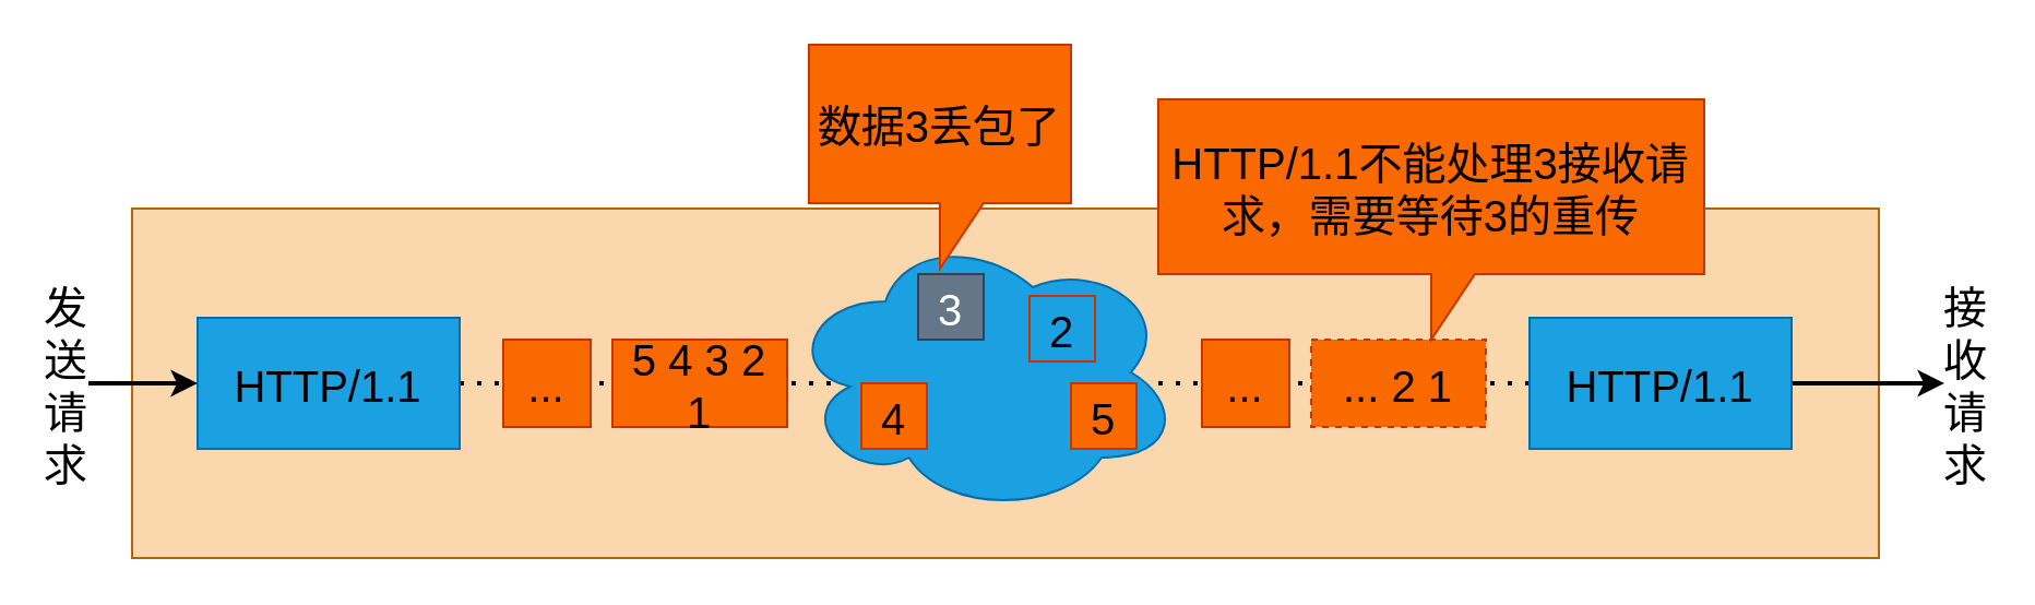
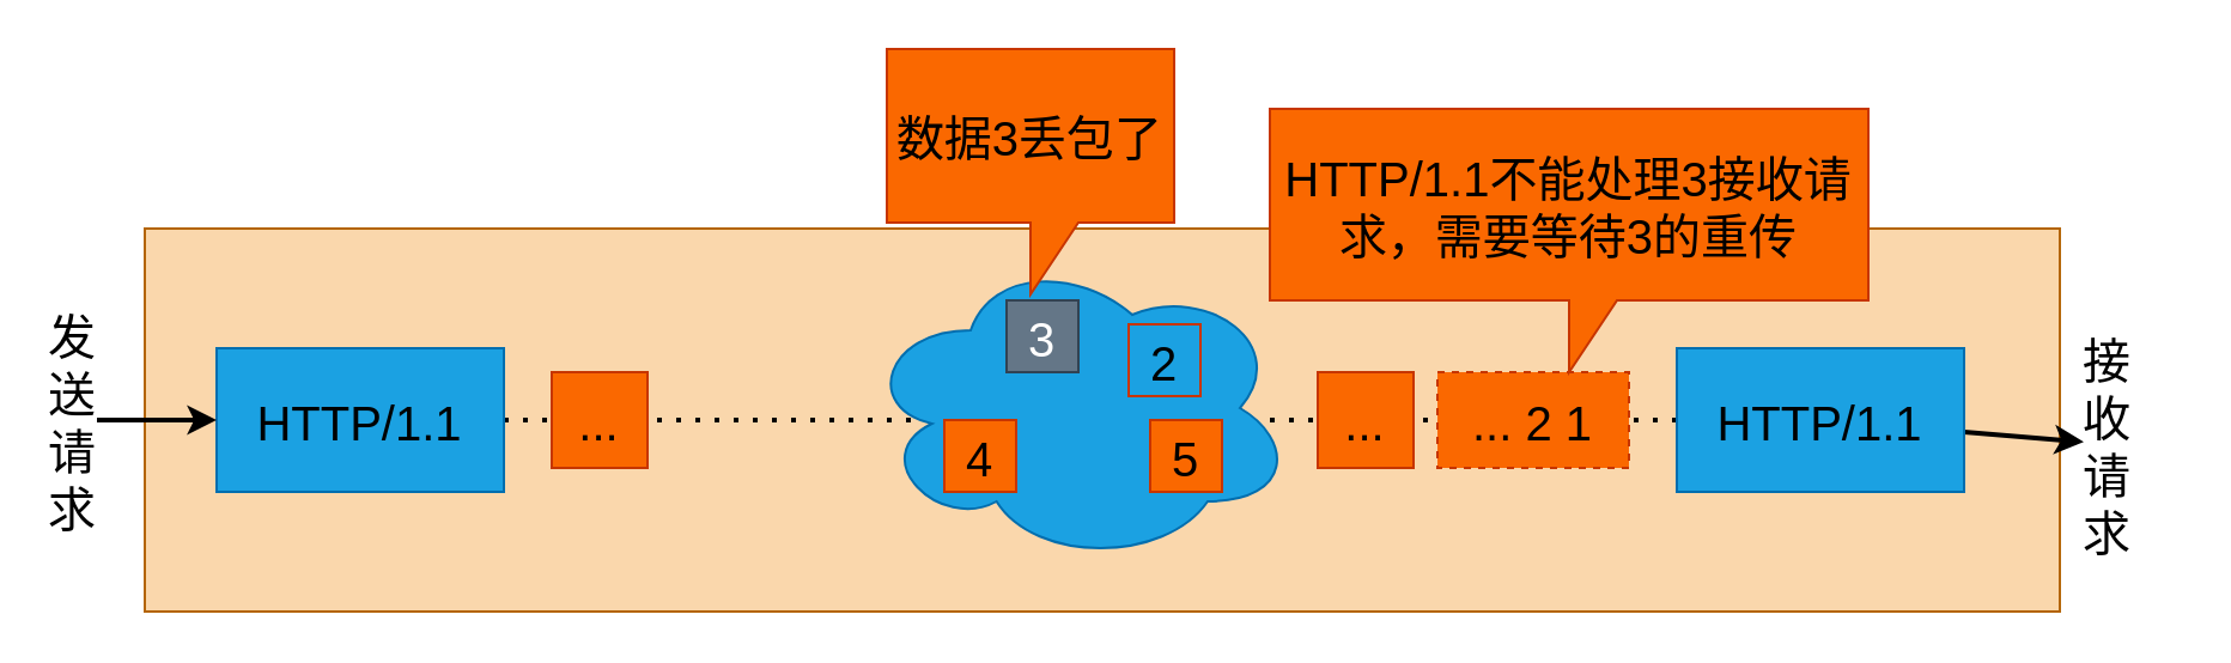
  <mxCell id="0" />
  <mxCell id="1" parent="0" />
  <mxCell id="2" value="" style="rounded=0;whiteSpace=wrap;fillColor=#fad7ac;strokeColor=#b46504;fontSize=20;spacingTop=2;spacingLeft=2;spacingRight=2;" parent="1" vertex="1"><mxGeometry x="60" y="95" width="800" height="160" as="geometry" /></mxCell>
  <mxCell id="3" value="" style="endArrow=none;dashed=1;dashPattern=1 3;strokeWidth=2;strokeColor=#000000;fontSize=20;fontColor=#000000;exitX=1;exitY=0.5;exitDx=0;exitDy=0;entryX=0;entryY=0.5;entryDx=0;entryDy=0;spacingTop=2;spacingLeft=2;spacingRight=2;" parent="1" source="4" target="14" edge="1"><mxGeometry width="50" height="50" relative="1" as="geometry"><mxPoint x="330" y="265" as="sourcePoint" /><mxPoint x="380" y="215" as="targetPoint" /></mxGeometry></mxCell>
  <mxCell id="4" value="HTTP/1.1" style="rounded=0;whiteSpace=wrap;fillColor=#1ba1e2;strokeColor=#006EAF;fontColor=#000000;fontSize=20;spacingTop=2;spacingLeft=2;spacingRight=2;" parent="1" vertex="1"><mxGeometry x="90" y="145" width="120" height="60" as="geometry" /></mxCell>
  <mxCell id="5" value="..." style="rounded=0;whiteSpace=wrap;fontColor=#000000;fillColor=#fa6800;strokeColor=#C73500;fontSize=20;spacingTop=2;spacingLeft=2;spacingRight=2;" parent="1" vertex="1"><mxGeometry x="230" y="155" width="40" height="40" as="geometry" /></mxCell>
- <mxCell id="6" value="5 4 3 2 1" style="rounded=0;whiteSpace=wrap;fontColor=#000000;fillColor=#fa6800;strokeColor=#C73500;fontSize=20;spacingTop=2;spacingLeft=2;spacingRight=2;" parent="1" vertex="1"><mxGeometry x="280" y="155" width="80" height="40" as="geometry" /></mxCell>
  <mxCell id="7" value="" style="ellipse;shape=cloud;whiteSpace=wrap;fontColor=#ffffff;fillColor=#1ba1e2;strokeColor=#006EAF;fontSize=20;spacingTop=2;spacingLeft=2;spacingRight=2;" parent="1" vertex="1"><mxGeometry x="360" y="105" width="180" height="130" as="geometry" /></mxCell>
  <mxCell id="8" value="3" style="rounded=0;whiteSpace=wrap;fontColor=#ffffff;fillColor=#647687;strokeColor=#314354;fontSize=20;spacingTop=2;spacingLeft=2;spacingRight=2;" parent="1" vertex="1"><mxGeometry x="420" y="125" width="30" height="30" as="geometry" /></mxCell>
  <mxCell id="9" value="2" style="rounded=0;whiteSpace=wrap;fontColor=#000000;fillColor=#1ba1e2;strokeColor=#C73500;fontSize=20;spacingTop=2;spacingLeft=2;spacingRight=2;" parent="1" vertex="1"><mxGeometry x="471" y="135" width="30" height="30" as="geometry" /></mxCell>
- <mxCell id="10" value="5" style="rounded=0;whiteSpace=wrap;fontColor=#000000;fillColor=#fa6800;strokeColor=#C73500;fontSize=20;spacingTop=2;spacingLeft=2;spacingRight=2;" parent="1" vertex="1"><mxGeometry x="490" y="175" width="30" height="30" as="geometry" /></mxCell>
+ <mxCell id="10" value="5" style="rounded=0;whiteSpace=wrap;fontColor=#000000;fillColor=#fa6800;strokeColor=#C73500;fontSize=20;spacingTop=2;spacingLeft=2;spacingRight=2;" parent="1" vertex="1"><mxGeometry x="480" y="175" width="30" height="30" as="geometry" /></mxCell>
  <mxCell id="11" value="... 2 1" style="rounded=0;whiteSpace=wrap;fontColor=#000000;fillColor=#fa6800;strokeColor=#C73500;fontSize=20;spacingTop=2;spacingLeft=2;spacingRight=2;dashed=1;" parent="1" vertex="1"><mxGeometry x="600" y="155" width="80" height="40" as="geometry" /></mxCell>
  <mxCell id="12" value="..." style="rounded=0;whiteSpace=wrap;fontColor=#000000;fillColor=#fa6800;strokeColor=#C73500;fontSize=20;spacingTop=2;spacingLeft=2;spacingRight=2;" parent="1" vertex="1"><mxGeometry x="550" y="155" width="40" height="40" as="geometry" /></mxCell>
  <mxCell id="13" value="" style="edgeStyle=none;fontSize=20;fontColor=#000000;strokeWidth=2;strokeColor=#000000;spacingTop=2;spacingLeft=2;spacingRight=2;" parent="1" source="14" target="17" edge="1"><mxGeometry relative="1" as="geometry" /></mxCell>
  <mxCell id="14" value="HTTP/1.1" style="rounded=0;whiteSpace=wrap;fillColor=#1ba1e2;strokeColor=#006EAF;fontColor=#000000;fontSize=20;spacingTop=2;spacingLeft=2;spacingRight=2;" parent="1" vertex="1"><mxGeometry x="700" y="145" width="120" height="60" as="geometry" /></mxCell>
  <mxCell id="15" value="" style="edgeStyle=none;fontSize=20;fontColor=#000000;strokeWidth=2;strokeColor=#000000;spacingTop=2;spacingLeft=2;spacingRight=2;" parent="1" source="16" target="4" edge="1"><mxGeometry relative="1" as="geometry" /></mxCell>
  <mxCell id="16" value="发送请求" style="text;strokeColor=none;fillColor=none;align=center;verticalAlign=middle;whiteSpace=wrap;rounded=0;fontColor=#000000;fontSize=20;spacingTop=2;spacingLeft=2;spacingRight=2;" parent="1" vertex="1"><mxGeometry x="20" y="140" width="20" height="70" as="geometry" /></mxCell>
- <mxCell id="17" value="接收请求" style="text;strokeColor=none;fillColor=none;align=center;verticalAlign=middle;whiteSpace=wrap;rounded=0;fontColor=#000000;fontSize=20;spacingTop=2;spacingLeft=2;spacingRight=2;" parent="1" vertex="1"><mxGeometry x="890" y="122.5" width="20" height="105" as="geometry" /></mxCell>
+ <mxCell id="17" value="接收请求" style="text;strokeColor=none;fillColor=none;align=center;verticalAlign=middle;whiteSpace=wrap;rounded=0;fontColor=#000000;fontSize=20;spacingTop=2;spacingLeft=2;spacingRight=2;" parent="1" vertex="1"><mxGeometry x="870" y="132.5" width="20" height="105" as="geometry" /></mxCell>
  <mxCell id="18" value="4" style="rounded=0;whiteSpace=wrap;fontColor=#000000;fillColor=#fa6800;strokeColor=#C73500;fontSize=20;spacingTop=2;spacingLeft=2;spacingRight=2;" vertex="1" parent="1"><mxGeometry x="394" y="175" width="30" height="30" as="geometry" /></mxCell>
  <mxCell id="19" value="数据3丢包了" style="shape=callout;whiteSpace=wrap;perimeter=calloutPerimeter;fontSize=20;fontColor=#000000;fillColor=#fa6800;strokeColor=#C73500;spacingTop=2;spacingLeft=2;spacingRight=2;" vertex="1" parent="1"><mxGeometry x="370" y="20" width="120" height="102.5" as="geometry" /></mxCell>
  <mxCell id="20" value="HTTP/1.1不能处理3接收请求，需要等待3的重传" style="shape=callout;whiteSpace=wrap;perimeter=calloutPerimeter;fontSize=20;fontColor=#000000;fillColor=#fa6800;strokeColor=#C73500;spacingTop=2;spacingLeft=2;spacingRight=2;" vertex="1" parent="1"><mxGeometry x="530" y="45" width="250" height="110" as="geometry" /></mxCell>
